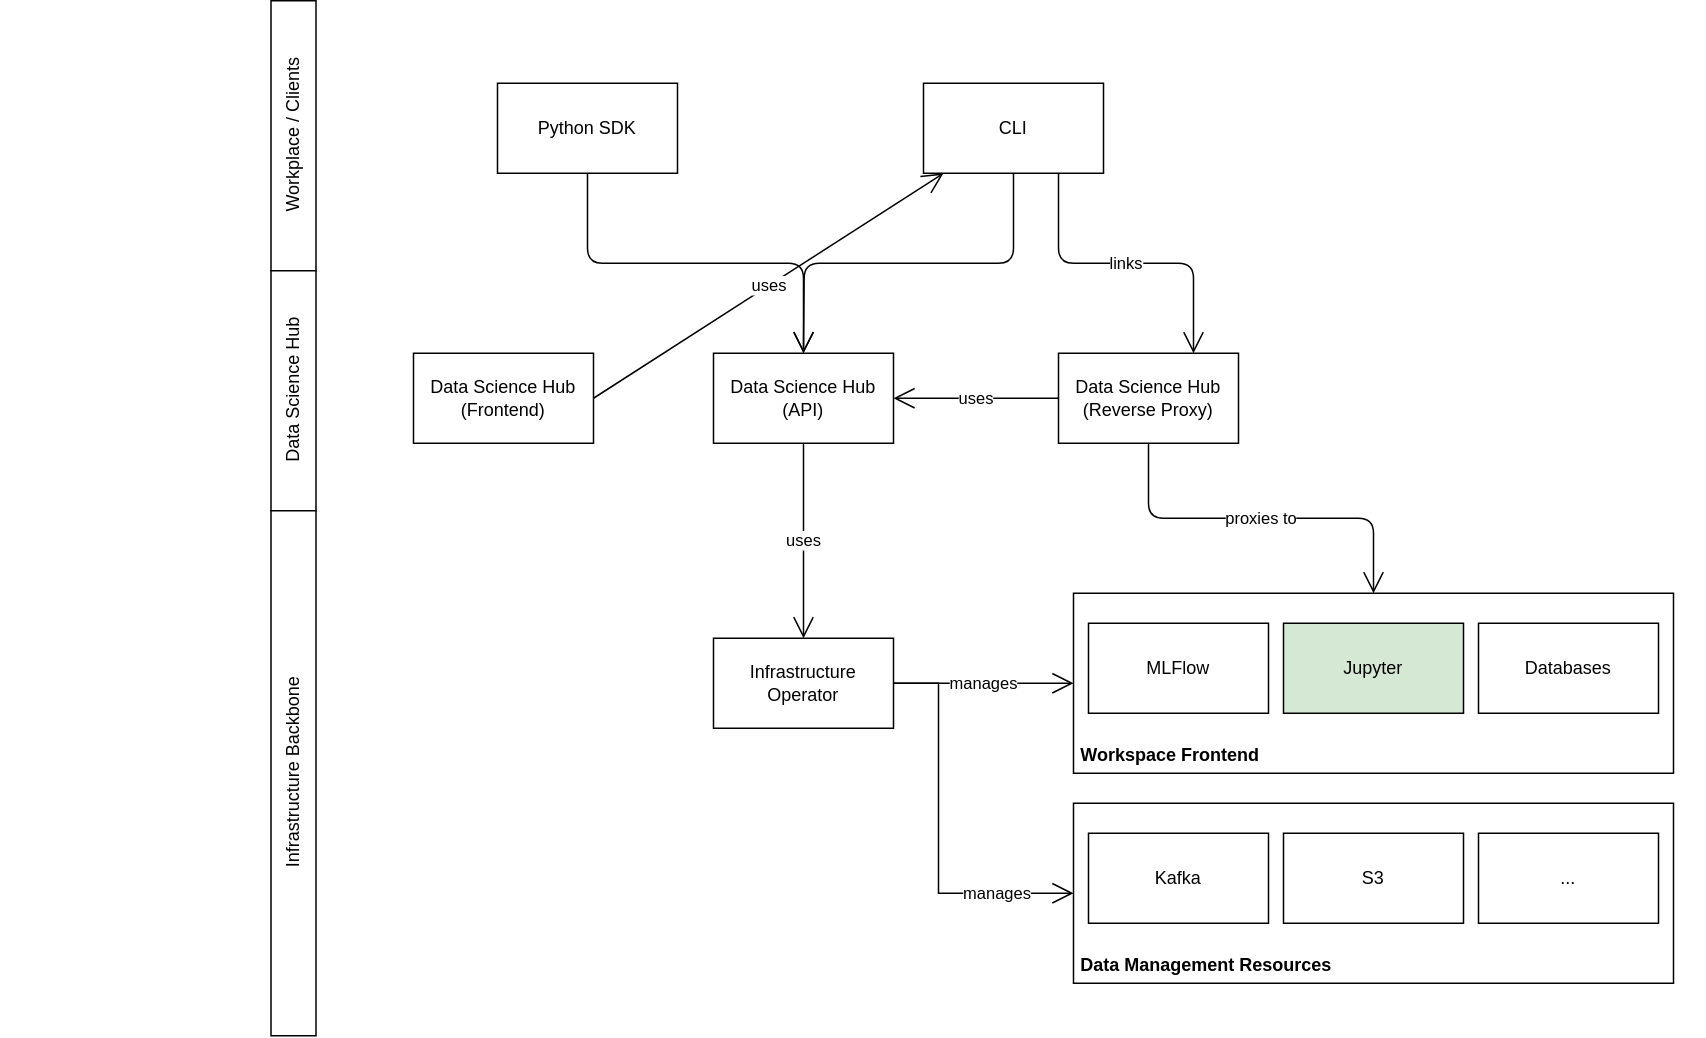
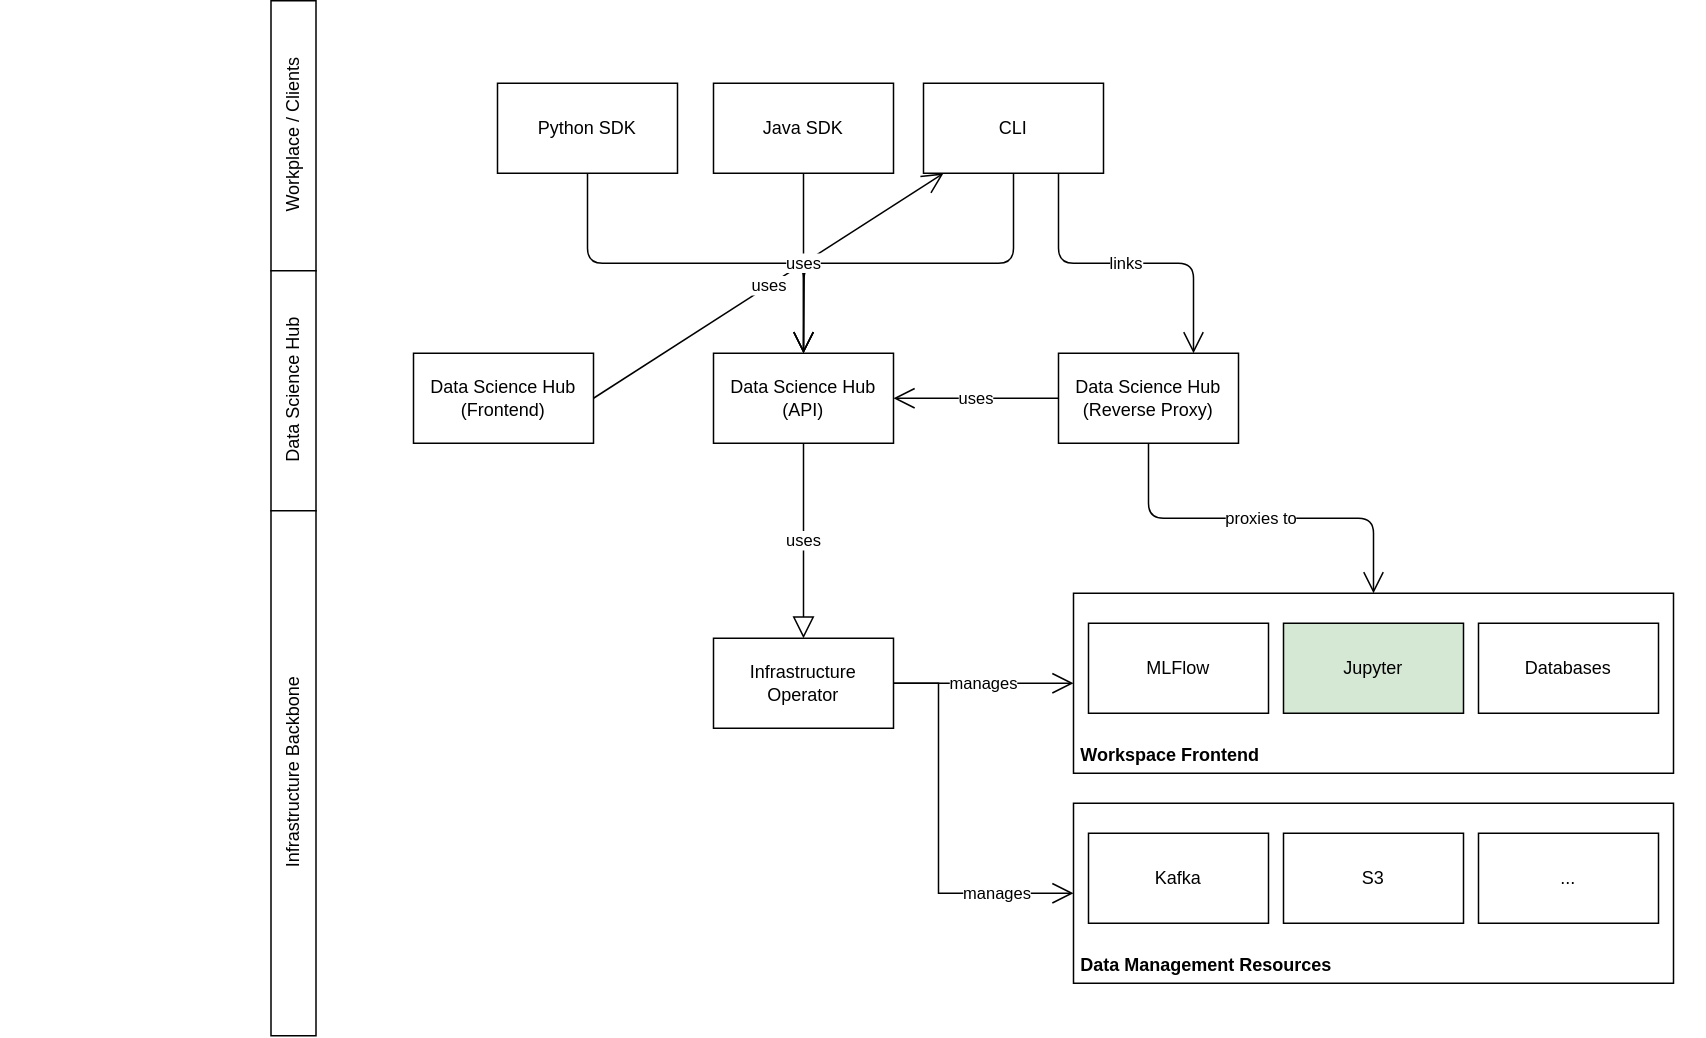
  <mxCell id="0" />
  <mxCell id="1" parent="0" />
  <mxCell id="2" value="Workspace Frontend" style="rounded=0;whiteSpace=wrap;html=1;verticalAlign=bottom;align=left;fontStyle=1;spacing=5;" vertex="1" parent="1"><mxGeometry x="715" y="360" width="400" height="120" as="geometry" /></mxCell>
- <mxCell id="3" value="&lt;div&gt;uses&lt;/div&gt;" style="edgeStyle=orthogonalEdgeStyle;rounded=0;orthogonalLoop=1;jettySize=auto;html=1;exitX=0.5;exitY=1;exitDx=0;exitDy=0;entryX=0.5;entryY=0;entryDx=0;entryDy=0;endArrow=open;endFill=0;endSize=12;" edge="1" parent="1" source="4" target="18"><mxGeometry relative="1" as="geometry" /></mxCell>
+ <mxCell id="3" value="&lt;div&gt;uses&lt;/div&gt;" style="edgeStyle=orthogonalEdgeStyle;rounded=0;orthogonalLoop=1;jettySize=auto;html=1;exitX=0.5;exitY=1;exitDx=0;exitDy=0;entryX=0.5;entryY=0;entryDx=0;entryDy=0;endArrow=block;endFill=0;endSize=12;" edge="1" parent="1" source="4" target="18"><mxGeometry relative="1" as="geometry" /></mxCell>
  <mxCell id="4" value="&lt;div&gt;Data Science Hub&lt;/div&gt;(API)" style="rounded=0;whiteSpace=wrap;html=1;" vertex="1" parent="1"><mxGeometry x="475" y="200" width="120" height="60" as="geometry" /></mxCell>
  <mxCell id="5" value="&lt;div&gt;Data Science Hub&lt;/div&gt;(Frontend)" style="rounded=0;whiteSpace=wrap;html=1;" vertex="1" parent="1"><mxGeometry x="275" y="200" width="120" height="60" as="geometry" /></mxCell>
  <mxCell id="6" value="&lt;div&gt;Data Science Hub&lt;/div&gt;(Reverse Proxy)" style="rounded=0;whiteSpace=wrap;html=1;" vertex="1" parent="1"><mxGeometry x="705" y="200" width="120" height="60" as="geometry" /></mxCell>
  <mxCell id="7" value="&lt;div&gt;uses&lt;/div&gt;" style="endArrow=open;endFill=1;endSize=12;html=1;exitX=1;exitY=0.5;exitDx=0;exitDy=0;" edge="1" parent="1" source="5" target="11"><mxGeometry width="160" relative="1" as="geometry"><mxPoint x="565" y="390" as="sourcePoint" /><mxPoint x="725" y="390" as="targetPoint" /></mxGeometry></mxCell>
  <mxCell id="8" value="uses" style="endArrow=open;endFill=1;endSize=12;html=1;exitX=0;exitY=0.5;exitDx=0;exitDy=0;entryX=1;entryY=0.5;entryDx=0;entryDy=0;" edge="1" parent="1" source="6" target="4"><mxGeometry width="160" relative="1" as="geometry"><mxPoint x="405" y="240" as="sourcePoint" /><mxPoint x="485" y="240" as="targetPoint" /></mxGeometry></mxCell>
  <mxCell id="9" value="Python SDK" style="rounded=0;whiteSpace=wrap;html=1;" vertex="1" parent="1"><mxGeometry x="331" y="20" width="120" height="60" as="geometry" /></mxCell>
+ <mxCell id="10" value="Java SDK" style="rounded=0;whiteSpace=wrap;html=1;" vertex="1" parent="1"><mxGeometry x="475" y="20" width="120" height="60" as="geometry" /></mxCell>
  <mxCell id="11" value="CLI" style="rounded=0;whiteSpace=wrap;html=1;" vertex="1" parent="1"><mxGeometry x="615" y="20" width="120" height="60" as="geometry" /></mxCell>
  <mxCell id="12" value="" style="endArrow=open;endFill=1;endSize=12;html=1;exitX=0.5;exitY=1;exitDx=0;exitDy=0;entryX=0.5;entryY=0;entryDx=0;entryDy=0;edgeStyle=orthogonalEdgeStyle;" edge="1" parent="1" source="9" target="4"><mxGeometry width="160" relative="1" as="geometry"><mxPoint x="405" y="200" as="sourcePoint" /><mxPoint x="485" y="200" as="targetPoint" /></mxGeometry></mxCell>
  <mxCell id="13" value="" style="endArrow=open;endFill=1;endSize=12;html=1;exitX=0.5;exitY=1;exitDx=0;exitDy=0;edgeStyle=orthogonalEdgeStyle;" edge="1" parent="1" source="11"><mxGeometry width="160" relative="1" as="geometry"><mxPoint x="401" y="90" as="sourcePoint" /><mxPoint x="535" y="200" as="targetPoint" /></mxGeometry></mxCell>
+ <mxCell id="14" value="&lt;div&gt;uses&lt;/div&gt;" style="endArrow=open;endFill=1;endSize=12;html=1;exitX=0.5;exitY=1;exitDx=0;exitDy=0;entryX=0.5;entryY=0;entryDx=0;entryDy=0;" edge="1" parent="1" source="10" target="4"><mxGeometry width="160" relative="1" as="geometry"><mxPoint x="405" y="200" as="sourcePoint" /><mxPoint x="485" y="200" as="targetPoint" /></mxGeometry></mxCell>
  <mxCell id="15" value="links" style="endArrow=open;endFill=1;endSize=12;html=1;exitX=0.75;exitY=1;exitDx=0;exitDy=0;entryX=0.75;entryY=0;entryDx=0;entryDy=0;edgeStyle=orthogonalEdgeStyle;" edge="1" parent="1" source="11" target="6"><mxGeometry width="160" relative="1" as="geometry"><mxPoint x="405" y="200" as="sourcePoint" /><mxPoint x="485" y="200" as="targetPoint" /></mxGeometry></mxCell>
  <mxCell id="16" value="Workplace / Clients" style="html=1;rotation=-90;" vertex="1" parent="1"><mxGeometry x="105" y="40" width="180" height="30" as="geometry" /></mxCell>
  <mxCell id="17" value="Data Science Hub" style="html=1;rotation=-90;" vertex="1" parent="1"><mxGeometry x="115" y="210" width="160" height="30" as="geometry" /></mxCell>
  <mxCell id="18" value="Infrastructure Operator" style="rounded=0;whiteSpace=wrap;html=1;" vertex="1" parent="1"><mxGeometry x="475" y="390" width="120" height="60" as="geometry" /></mxCell>
  <mxCell id="19" value="Jupyter" style="rounded=0;whiteSpace=wrap;html=1;fillColor=#d5e8d4;" vertex="1" parent="1"><mxGeometry x="855" y="380" width="120" height="60" as="geometry" /></mxCell>
  <mxCell id="20" value="MLFlow" style="rounded=0;whiteSpace=wrap;html=1;" vertex="1" parent="1"><mxGeometry x="725" y="380" width="120" height="60" as="geometry" /></mxCell>
  <mxCell id="21" value="Databases" style="rounded=0;whiteSpace=wrap;html=1;" vertex="1" parent="1"><mxGeometry x="985" y="380" width="120" height="60" as="geometry" /></mxCell>
  <mxCell id="22" value="proxies to" style="endArrow=open;endFill=1;endSize=12;html=1;exitX=0.5;exitY=1;exitDx=0;exitDy=0;entryX=0.5;entryY=0;entryDx=0;entryDy=0;edgeStyle=orthogonalEdgeStyle;" edge="1" parent="1" source="6" target="2"><mxGeometry width="160" relative="1" as="geometry"><mxPoint x="715" y="240" as="sourcePoint" /><mxPoint x="605" y="240" as="targetPoint" /></mxGeometry></mxCell>
  <mxCell id="23" value="manages" style="edgeStyle=orthogonalEdgeStyle;rounded=0;orthogonalLoop=1;jettySize=auto;html=1;exitX=1;exitY=0.5;exitDx=0;exitDy=0;entryX=0;entryY=0.5;entryDx=0;entryDy=0;endArrow=open;endFill=0;endSize=12;" edge="1" parent="1" source="18" target="2"><mxGeometry relative="1" as="geometry"><mxPoint x="545" y="270" as="sourcePoint" /><mxPoint x="545" y="370" as="targetPoint" /></mxGeometry></mxCell>
  <mxCell id="24" value="Data Management Resources" style="rounded=0;whiteSpace=wrap;html=1;verticalAlign=bottom;align=left;fontStyle=1;spacing=5;" vertex="1" parent="1"><mxGeometry x="715" y="500" width="400" height="120" as="geometry" /></mxCell>
  <mxCell id="25" value="Kafka" style="rounded=0;whiteSpace=wrap;html=1;" vertex="1" parent="1"><mxGeometry x="725" y="520" width="120" height="60" as="geometry" /></mxCell>
  <mxCell id="26" value="S3" style="rounded=0;whiteSpace=wrap;html=1;" vertex="1" parent="1"><mxGeometry x="855" y="520" width="120" height="60" as="geometry" /></mxCell>
  <mxCell id="27" value="..." style="rounded=0;whiteSpace=wrap;html=1;" vertex="1" parent="1"><mxGeometry x="985" y="520" width="120" height="60" as="geometry" /></mxCell>
  <mxCell id="28" value="manages" style="edgeStyle=orthogonalEdgeStyle;rounded=0;orthogonalLoop=1;jettySize=auto;html=1;entryX=0;entryY=0.5;entryDx=0;entryDy=0;endArrow=open;endFill=0;endSize=12;exitX=1;exitY=0.5;exitDx=0;exitDy=0;" edge="1" parent="1" source="18" target="24"><mxGeometry x="0.615" relative="1" as="geometry"><mxPoint x="555" y="530" as="sourcePoint" /><mxPoint x="725" y="430" as="targetPoint" /><Array as="points"><mxPoint x="625" y="420" /><mxPoint x="625" y="560" /></Array><mxPoint x="-1" as="offset" /></mxGeometry></mxCell>
  <mxCell id="29" value="&lt;div&gt;Infrastructure Backbone&lt;/div&gt;" style="html=1;rotation=-90;" vertex="1" parent="1"><mxGeometry x="20" y="465" width="350" height="30" as="geometry" /></mxCell>
